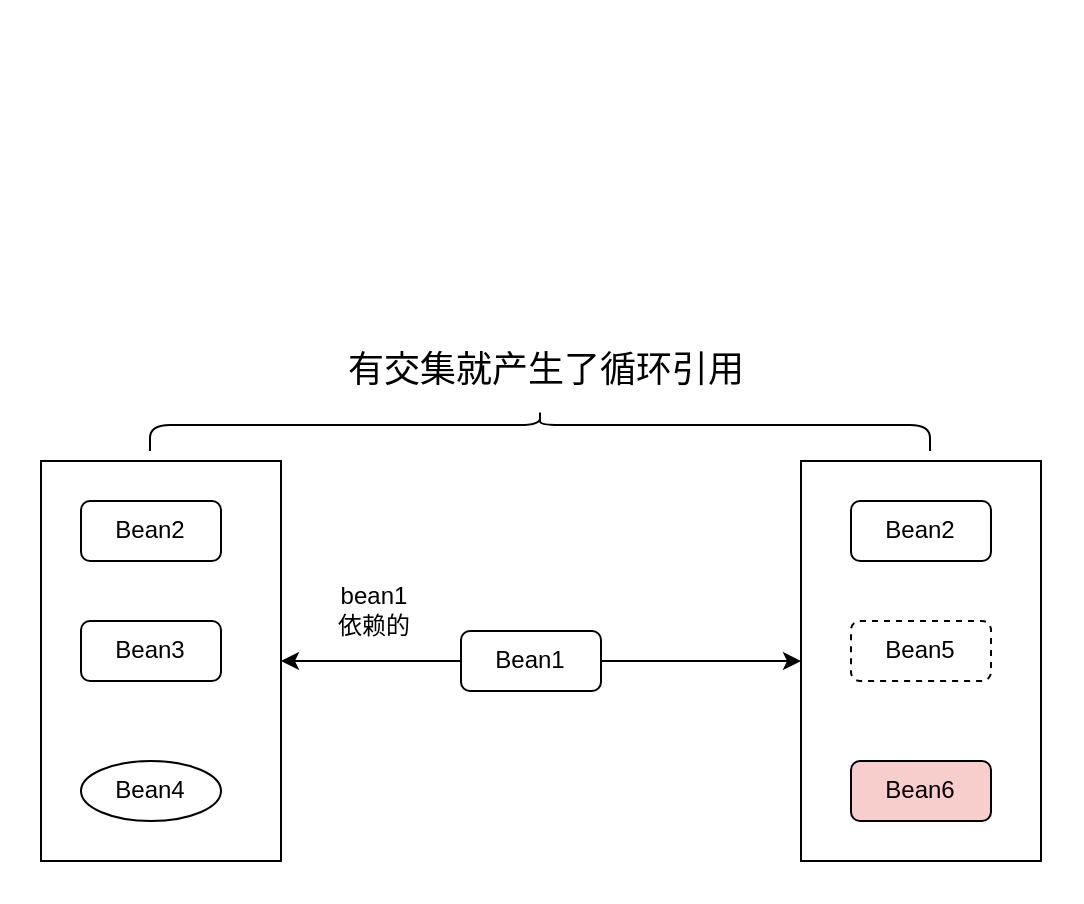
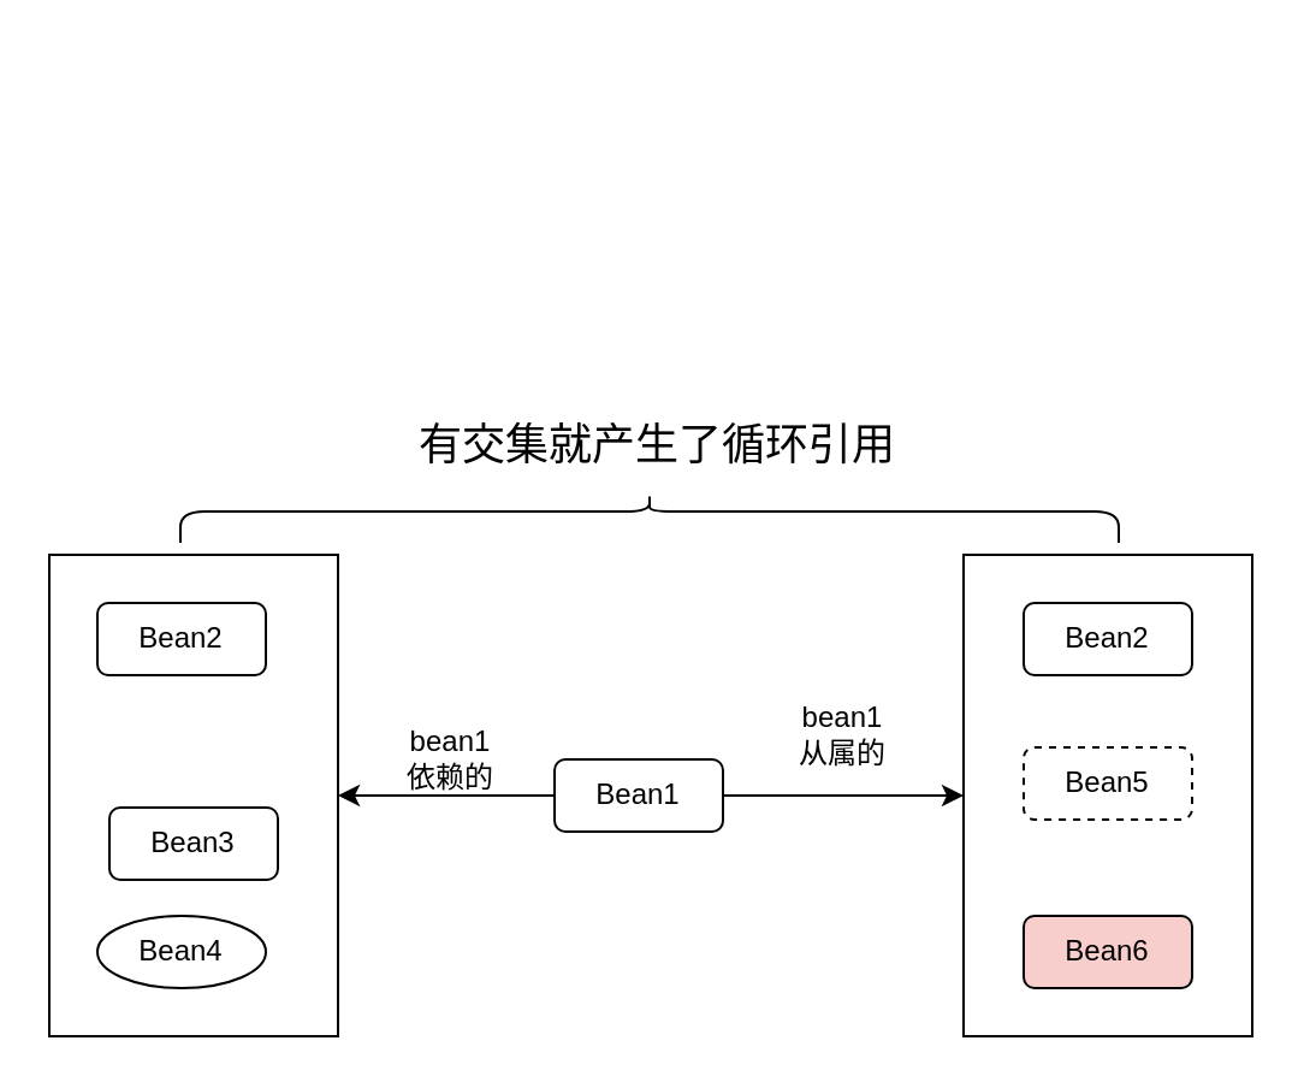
  <mxCell id="0" />
  <mxCell id="1" parent="0" />
  <mxCell id="2" style="edgeStyle=orthogonalEdgeStyle;rounded=0;orthogonalLoop=1;jettySize=auto;html=1;" edge="1" parent="1" source="4" target="5"><mxGeometry relative="1" as="geometry" /></mxCell>
  <mxCell id="3" style="edgeStyle=orthogonalEdgeStyle;rounded=0;orthogonalLoop=1;jettySize=auto;html=1;entryX=0;entryY=0.5;entryDx=0;entryDy=0;" edge="1" parent="1" source="4" target="9"><mxGeometry relative="1" as="geometry" /></mxCell>
  <mxCell id="4" value="Bean1" style="rounded=1;whiteSpace=wrap;html=1;" vertex="1" parent="1"><mxGeometry x="230" y="315" width="70" height="30" as="geometry" /></mxCell>
  <mxCell id="5" value="" style="rounded=0;whiteSpace=wrap;html=1;" vertex="1" parent="1"><mxGeometry x="20" y="230" width="120" height="200" as="geometry" /></mxCell>
  <mxCell id="6" value="Bean2" style="rounded=1;whiteSpace=wrap;html=1;" vertex="1" parent="1"><mxGeometry x="40" y="250" width="70" height="30" as="geometry" /></mxCell>
- <mxCell id="7" value="Bean3" style="rounded=1;whiteSpace=wrap;html=1;" vertex="1" parent="1"><mxGeometry x="40" y="310" width="70" height="30" as="geometry" /></mxCell>
+ <mxCell id="7" value="Bean3" style="rounded=1;whiteSpace=wrap;html=1;" vertex="1" parent="1"><mxGeometry x="45" y="335" width="70" height="30" as="geometry" /></mxCell>
  <mxCell id="8" value="Bean4" style="ellipse;whiteSpace=wrap;html=1;" vertex="1" parent="1"><mxGeometry x="40" y="380" width="70" height="30" as="geometry" /></mxCell>
  <mxCell id="9" value="" style="rounded=0;whiteSpace=wrap;html=1;" vertex="1" parent="1"><mxGeometry x="400" y="230" width="120" height="200" as="geometry" /></mxCell>
  <mxCell id="10" value="Bean2" style="rounded=1;whiteSpace=wrap;html=1;" vertex="1" parent="1"><mxGeometry x="425" y="250" width="70" height="30" as="geometry" /></mxCell>
  <mxCell id="11" value="Bean5" style="rounded=1;whiteSpace=wrap;html=1;dashed=1;" vertex="1" parent="1"><mxGeometry x="425" y="310" width="70" height="30" as="geometry" /></mxCell>
  <mxCell id="12" value="Bean6" style="rounded=1;whiteSpace=wrap;html=1;fillColor=#f8cecc;" vertex="1" parent="1"><mxGeometry x="425" y="380" width="70" height="30" as="geometry" /></mxCell>
- <mxCell id="13" value="bean1 &lt;br&gt;依赖的" style="text;html=1;strokeColor=none;fillColor=none;align=center;verticalAlign=middle;whiteSpace=wrap;rounded=0;" vertex="1" parent="1"><mxGeometry x="157" y="290" width="60" height="30" as="geometry" /></mxCell>
+ <mxCell id="13" value="bean1 &lt;br&gt;依赖的" style="text;html=1;strokeColor=none;fillColor=none;align=center;verticalAlign=middle;whiteSpace=wrap;rounded=0;" vertex="1" parent="1"><mxGeometry x="157" y="300" width="60" height="30" as="geometry" /></mxCell>
+ <mxCell id="14" value="bean1 &lt;br&gt;从属的" style="text;html=1;strokeColor=none;fillColor=none;align=center;verticalAlign=middle;whiteSpace=wrap;rounded=0;" vertex="1" parent="1"><mxGeometry x="320" y="290" width="60" height="30" as="geometry" /></mxCell>
  <mxCell id="15" value="" style="shape=curlyBracket;whiteSpace=wrap;html=1;rounded=1;flipH=1;labelPosition=right;verticalLabelPosition=middle;align=left;verticalAlign=middle;size=0.35;rotation=-90;" vertex="1" parent="1"><mxGeometry x="259.5" y="20" width="20" height="390" as="geometry" /></mxCell>
  <mxCell id="16" value="&lt;font style=&quot;font-size: 18px;&quot;&gt;有交集就产生了循环引用&lt;/font&gt;" style="text;html=1;strokeColor=none;fillColor=none;align=center;verticalAlign=middle;whiteSpace=wrap;rounded=0;" vertex="1" parent="1"><mxGeometry x="173" y="170" width="200" height="30" as="geometry" /></mxCell>
